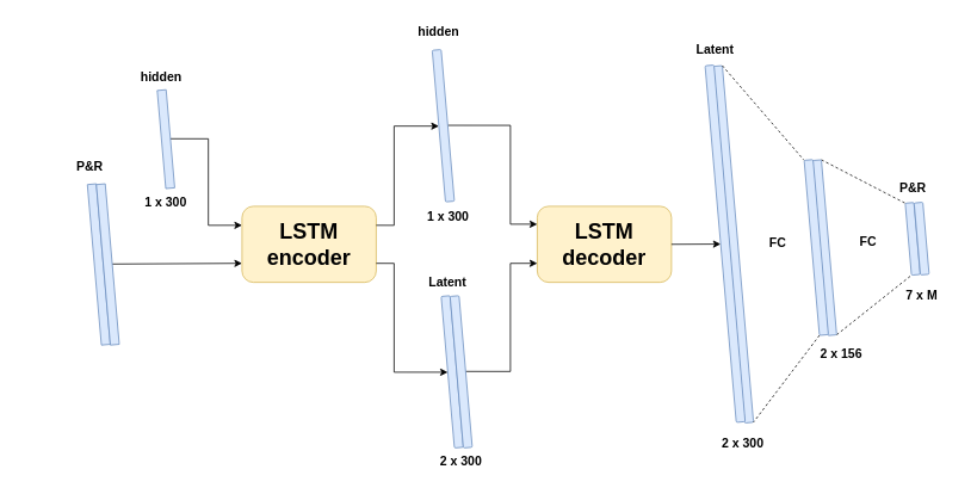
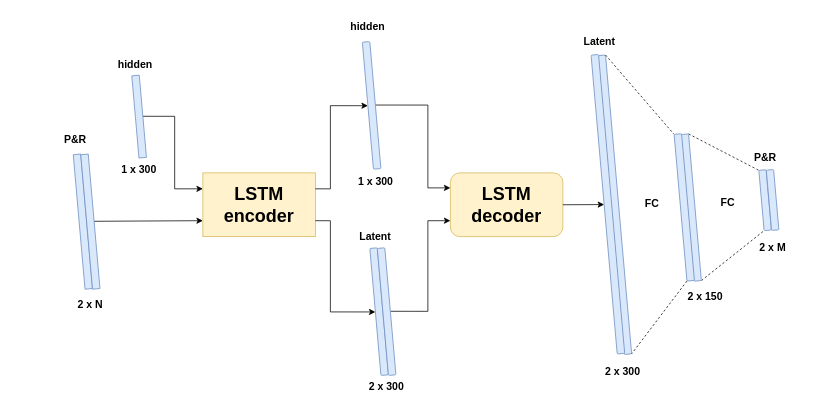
  <mxCell id="0" />
  <mxCell id="1" parent="0" />
  <mxCell id="2" value="&lt;span style=&quot;color: rgba(0, 0, 0, 0); font-family: monospace; font-size: 0px; text-align: start; background-color: rgb(248, 249, 250);&quot;&gt;%3CmxGraphModel%3E%3Croot%3E%3CmxCell%20id%3D%220%22%2F%3E%3CmxCell%20id%3D%221%22%20parent%3D%220%22%2F%3E%3CmxCell%20id%3D%222%22%20value%3D%22%22%20style%3D%22rounded%3D0%3BwhiteSpace%3Dwrap%3Bhtml%3D1%3Brotation%3D85%3BfillColor%3D%23dae8fc%3BstrokeColor%3D%236c8ebf%3B%22%20vertex%3D%221%22%20parent%3D%221%22%3E%3CmxGeometry%20x%3D%22-20%22%20y%3D%22270%22%20width%3D%22240%22%20height%3D%2210%22%20as%3D%22geometry%22%2F%3E%3C%2FmxCell%3E%3C%2Froot%3E%3C%2FmxGraphModel%3E&lt;/span&gt;" style="rounded=0;whiteSpace=wrap;html=1;rotation=85;fillColor=#dae8fc;strokeColor=#6c8ebf;" parent="1" vertex="1"><mxGeometry x="20" y="290" width="180" height="10" as="geometry" /></mxCell>
  <mxCell id="3" style="edgeStyle=none;rounded=0;orthogonalLoop=1;jettySize=auto;html=1;exitX=0.5;exitY=0;exitDx=0;exitDy=0;entryX=0;entryY=0.75;entryDx=0;entryDy=0;fontSize=24;" parent="1" source="4" target="7" edge="1"><mxGeometry relative="1" as="geometry" /></mxCell>
  <mxCell id="4" value="&lt;span style=&quot;color: rgba(0, 0, 0, 0); font-family: monospace; font-size: 0px; text-align: start; background-color: rgb(248, 249, 250);&quot;&gt;%3CmxGraphModel%3E%3Croot%3E%3CmxCell%20id%3D%220%22%2F%3E%3CmxCell%20id%3D%221%22%20parent%3D%220%22%2F%3E%3CmxCell%20id%3D%222%22%20value%3D%22%22%20style%3D%22rounded%3D0%3BwhiteSpace%3Dwrap%3Bhtml%3D1%3Brotation%3D85%3BfillColor%3D%23dae8fc%3BstrokeColor%3D%236c8ebf%3B%22%20vertex%3D%221%22%20parent%3D%221%22%3E%3CmxGeometry%20x%3D%22-20%22%20y%3D%22270%22%20width%3D%22240%22%20height%3D%2210%22%20as%3D%22geometry%22%2F%3E%3C%2FmxCell%3E%3C%2Froot%3E%3C%2FmxGraphModel%3E&lt;/span&gt;" style="rounded=0;whiteSpace=wrap;html=1;rotation=85;fillColor=#dae8fc;strokeColor=#6c8ebf;" parent="1" vertex="1"><mxGeometry x="30" y="290" width="180" height="10" as="geometry" /></mxCell>
+ <mxCell id="5" value="2 x N" style="text;html=1;strokeColor=none;fillColor=none;align=center;verticalAlign=middle;whiteSpace=wrap;rounded=0;fontSize=14;fontStyle=1" parent="1" vertex="1"><mxGeometry x="90" y="390" width="60" height="30" as="geometry" /></mxCell>
  <mxCell id="6" value="P&amp;amp;R" style="text;html=1;strokeColor=none;fillColor=none;align=center;verticalAlign=middle;whiteSpace=wrap;rounded=0;fontSize=14;fontStyle=1" parent="1" vertex="1"><mxGeometry x="70" y="170" width="60" height="30" as="geometry" /></mxCell>
- <mxCell id="7" value="LSTM encoder" style="rounded=1;whiteSpace=wrap;html=1;fontSize=24;fillColor=#fff2cc;strokeColor=#d6b656;fontStyle=1" parent="1" vertex="1"><mxGeometry x="270" y="230" width="150" height="85" as="geometry" /></mxCell>
+ <mxCell id="7" value="LSTM encoder" style="whiteSpace=wrap;html=1;fontSize=24;fillColor=#fff2cc;strokeColor=#d6b656;fontStyle=1;rounded=0;" parent="1" vertex="1"><mxGeometry x="270" y="230" width="150" height="85" as="geometry" /></mxCell>
  <mxCell id="8" style="edgeStyle=orthogonalEdgeStyle;rounded=0;orthogonalLoop=1;jettySize=auto;html=1;exitX=0.5;exitY=0;exitDx=0;exitDy=0;entryX=0;entryY=0.25;entryDx=0;entryDy=0;fontSize=24;" parent="1" source="9" target="7" edge="1"><mxGeometry relative="1" as="geometry" /></mxCell>
  <mxCell id="9" value="&lt;span style=&quot;color: rgba(0, 0, 0, 0); font-family: monospace; font-size: 0px; text-align: start; background-color: rgb(248, 249, 250);&quot;&gt;%3CmxGraphModel%3E%3Croot%3E%3CmxCell%20id%3D%220%22%2F%3E%3CmxCell%20id%3D%221%22%20parent%3D%220%22%2F%3E%3CmxCell%20id%3D%222%22%20value%3D%22%22%20style%3D%22rounded%3D0%3BwhiteSpace%3Dwrap%3Bhtml%3D1%3Brotation%3D85%3BfillColor%3D%23dae8fc%3BstrokeColor%3D%236c8ebf%3B%22%20vertex%3D%221%22%20parent%3D%221%22%3E%3CmxGeometry%20x%3D%22-20%22%20y%3D%22270%22%20width%3D%22240%22%20height%3D%2210%22%20as%3D%22geometry%22%2F%3E%3C%2FmxCell%3E%3C%2Froot%3E%3C%2FmxGraphModel%3E&lt;/span&gt;" style="rounded=0;whiteSpace=wrap;html=1;rotation=85;fillColor=#dae8fc;strokeColor=#6c8ebf;" parent="1" vertex="1"><mxGeometry x="130" y="150" width="110" height="10" as="geometry" /></mxCell>
  <mxCell id="10" value="hidden" style="text;html=1;strokeColor=none;fillColor=none;align=center;verticalAlign=middle;whiteSpace=wrap;rounded=0;fontSize=14;fontStyle=1" parent="1" vertex="1"><mxGeometry x="150" y="70" width="60" height="30" as="geometry" /></mxCell>
  <mxCell id="11" value="1 x 300" style="text;html=1;strokeColor=none;fillColor=none;align=center;verticalAlign=middle;whiteSpace=wrap;rounded=0;fontSize=14;fontStyle=1" parent="1" vertex="1"><mxGeometry x="155" y="210" width="60" height="30" as="geometry" /></mxCell>
  <mxCell id="12" value="LSTM decoder" style="rounded=1;whiteSpace=wrap;html=1;fontSize=24;fillColor=#fff2cc;strokeColor=#d6b656;fontStyle=1" parent="1" vertex="1"><mxGeometry x="600" y="230" width="150" height="85" as="geometry" /></mxCell>
  <mxCell id="13" style="edgeStyle=orthogonalEdgeStyle;shape=connector;rounded=0;orthogonalLoop=1;jettySize=auto;html=1;exitX=1;exitY=0.25;exitDx=0;exitDy=0;labelBackgroundColor=default;fontFamily=Helvetica;fontSize=14;fontColor=default;endArrow=classic;endFill=1;strokeColor=default;entryX=0.5;entryY=1;entryDx=0;entryDy=0;fontStyle=1;" parent="1" source="7" target="16" edge="1"><mxGeometry relative="1" as="geometry"><mxPoint x="480" y="140" as="targetPoint" /><Array as="points"><mxPoint x="440" y="251" /><mxPoint x="440" y="140" /></Array><mxPoint x="420" y="248.163" as="sourcePoint" /></mxGeometry></mxCell>
  <mxCell id="14" style="edgeStyle=orthogonalEdgeStyle;shape=connector;rounded=0;orthogonalLoop=1;jettySize=auto;html=1;entryX=0.5;entryY=1;entryDx=0;entryDy=0;labelBackgroundColor=default;fontFamily=Helvetica;fontSize=14;fontColor=default;endArrow=classic;endFill=1;strokeColor=default;fontStyle=1;exitX=1;exitY=0.75;exitDx=0;exitDy=0;" parent="1" source="7" target="18" edge="1"><mxGeometry relative="1" as="geometry"><Array as="points"><mxPoint x="440" y="294" /><mxPoint x="440" y="415" /></Array><mxPoint x="440" y="300" as="sourcePoint" /></mxGeometry></mxCell>
  <mxCell id="15" style="edgeStyle=orthogonalEdgeStyle;shape=connector;rounded=0;orthogonalLoop=1;jettySize=auto;html=1;exitX=0.5;exitY=0;exitDx=0;exitDy=0;labelBackgroundColor=default;fontFamily=Helvetica;fontSize=14;fontColor=default;endArrow=classic;endFill=1;strokeColor=default;fontStyle=1;" parent="1" source="16" edge="1"><mxGeometry relative="1" as="geometry"><Array as="points"><mxPoint x="570" y="140" /><mxPoint x="570" y="250" /><mxPoint x="600" y="250" /></Array><mxPoint x="600" y="250" as="targetPoint" /></mxGeometry></mxCell>
  <mxCell id="16" value="" style="rounded=1;whiteSpace=wrap;html=1;glass=0;fontFamily=Helvetica;fontSize=14;fontColor=default;strokeColor=#6c8ebf;fillColor=#dae8fc;rotation=85;fontStyle=1" parent="1" vertex="1"><mxGeometry x="410" y="135" width="170" height="10" as="geometry" /></mxCell>
  <mxCell id="17" style="edgeStyle=orthogonalEdgeStyle;shape=connector;rounded=0;orthogonalLoop=1;jettySize=auto;html=1;entryX=0;entryY=0.75;entryDx=0;entryDy=0;labelBackgroundColor=default;fontFamily=Helvetica;fontSize=14;fontColor=default;endArrow=classic;endFill=1;strokeColor=default;fontStyle=1;exitX=0.5;exitY=0;exitDx=0;exitDy=0;" parent="1" source="39" target="12" edge="1"><mxGeometry relative="1" as="geometry"><Array as="points"><mxPoint x="570" y="415" /><mxPoint x="570" y="294" /><mxPoint x="600" y="294" /></Array><mxPoint x="600" y="296.718" as="targetPoint" /><mxPoint x="520" y="415" as="sourcePoint" /></mxGeometry></mxCell>
  <mxCell id="18" value="" style="rounded=1;whiteSpace=wrap;html=1;glass=0;fontFamily=Helvetica;fontSize=14;fontColor=default;strokeColor=#6c8ebf;fillColor=#dae8fc;rotation=85;fontStyle=1" parent="1" vertex="1"><mxGeometry x="420" y="410" width="170" height="10" as="geometry" /></mxCell>
  <mxCell id="19" value="&lt;font style=&quot;font-size: 14px;&quot;&gt;1 x 300&amp;nbsp;&lt;/font&gt;" style="text;html=1;strokeColor=none;fillColor=none;align=center;verticalAlign=middle;whiteSpace=wrap;rounded=0;fontStyle=1;fontSize=14;" parent="1" vertex="1"><mxGeometry x="470" y="226.26" width="65" height="30" as="geometry" /></mxCell>
  <mxCell id="20" value="&lt;font style=&quot;font-size: 14px;&quot;&gt;2 x 300&lt;/font&gt;" style="text;html=1;strokeColor=none;fillColor=none;align=center;verticalAlign=middle;whiteSpace=wrap;rounded=0;fontStyle=1;fontSize=14;" parent="1" vertex="1"><mxGeometry x="480" y="500" width="70" height="30" as="geometry" /></mxCell>
  <mxCell id="21" value="&lt;span style=&quot;font-size: 14px;&quot;&gt;&lt;font style=&quot;font-size: 14px;&quot;&gt;Latent&lt;/font&gt;&lt;/span&gt;" style="text;html=1;strokeColor=none;fillColor=none;align=center;verticalAlign=middle;whiteSpace=wrap;rounded=0;fontStyle=1;fontSize=14;" parent="1" vertex="1"><mxGeometry x="470" y="300" width="60" height="30" as="geometry" /></mxCell>
  <mxCell id="22" value="&lt;span style=&quot;font-size: 14px;&quot;&gt;&lt;font style=&quot;font-size: 14px;&quot;&gt;hidden&lt;/font&gt;&lt;/span&gt;" style="text;html=1;strokeColor=none;fillColor=none;align=center;verticalAlign=middle;whiteSpace=wrap;rounded=0;fontStyle=1;fontSize=14;" parent="1" vertex="1"><mxGeometry x="460" width="60" height="30" as="geometry" y="20" /></mxCell>
  <mxCell id="23" value="&lt;span style=&quot;font-size: 14px;&quot;&gt;&lt;font style=&quot;font-size: 14px;&quot;&gt;Latent&lt;br&gt;&lt;/font&gt;&lt;/span&gt;" style="text;html=1;strokeColor=none;fillColor=none;align=center;verticalAlign=middle;whiteSpace=wrap;rounded=0;fontStyle=1;fontSize=14;" parent="1" vertex="1"><mxGeometry x="769.29" y="40" width="60" height="30" as="geometry" /></mxCell>
  <mxCell id="24" value="&lt;font style=&quot;font-size: 14px;&quot;&gt;2 x 300&lt;/font&gt;" style="text;html=1;strokeColor=none;fillColor=none;align=center;verticalAlign=middle;whiteSpace=wrap;rounded=0;fontStyle=1;fontSize=14;" parent="1" vertex="1"><mxGeometry x="800" y="480" width="60" height="30" as="geometry" /></mxCell>
- <mxCell id="25" value="&lt;font style=&quot;font-size: 14px;&quot;&gt;2 x 156&lt;/font&gt;" style="text;html=1;strokeColor=none;fillColor=none;align=center;verticalAlign=middle;whiteSpace=wrap;rounded=0;fontStyle=1;fontSize=14;" parent="1" vertex="1"><mxGeometry x="910" y="380" width="60" height="30" as="geometry" /></mxCell>
+ <mxCell id="25" value="&lt;font style=&quot;font-size: 14px;&quot;&gt;2 x 150&lt;/font&gt;" style="text;html=1;strokeColor=none;fillColor=none;align=center;verticalAlign=middle;whiteSpace=wrap;rounded=0;fontStyle=1;fontSize=14;" parent="1" vertex="1"><mxGeometry x="910" y="380" width="60" height="30" as="geometry" /></mxCell>
  <mxCell id="26" value="FC" style="text;html=1;strokeColor=none;fillColor=none;align=center;verticalAlign=middle;whiteSpace=wrap;rounded=0;fontStyle=1;fontSize=14;" parent="1" vertex="1"><mxGeometry x="839.29" y="256.26" width="60" height="30" as="geometry" /></mxCell>
  <mxCell id="27" value="" style="rounded=1;whiteSpace=wrap;html=1;glass=0;fontFamily=Helvetica;fontSize=14;fontColor=default;strokeColor=#6c8ebf;fillColor=#dae8fc;rotation=85;fontStyle=1" parent="1" vertex="1"><mxGeometry x="619.29" y="267.5" width="400" height="10" as="geometry" /></mxCell>
  <mxCell id="28" value="" style="endArrow=none;dashed=1;html=1;rounded=0;fontFamily=Helvetica;fontSize=14;fontColor=default;entryX=0;entryY=1;entryDx=0;entryDy=0;exitX=0;exitY=0;exitDx=0;exitDy=0;fontStyle=1" parent="1" source="27" target="41" edge="1"><mxGeometry width="50" height="50" relative="1" as="geometry"><mxPoint x="694.29" y="285" as="sourcePoint" /><mxPoint x="901.877" y="111.199" as="targetPoint" /></mxGeometry></mxCell>
  <mxCell id="29" value="" style="endArrow=none;dashed=1;html=1;rounded=0;fontFamily=Helvetica;fontSize=14;fontColor=default;exitX=1;exitY=1;exitDx=0;exitDy=0;entryX=1;entryY=0;entryDx=0;entryDy=0;fontStyle=1" parent="1" source="41" target="27" edge="1"><mxGeometry width="50" height="50" relative="1" as="geometry"><mxPoint x="926.281" y="390.133" as="sourcePoint" /><mxPoint x="844.29" y="465" as="targetPoint" /></mxGeometry></mxCell>
  <mxCell id="30" style="edgeStyle=none;shape=connector;rounded=0;orthogonalLoop=1;jettySize=auto;html=1;exitX=0;exitY=0;exitDx=0;exitDy=0;entryX=0;entryY=1;entryDx=0;entryDy=0;dashed=1;labelBackgroundColor=default;fontFamily=Helvetica;fontSize=14;fontColor=default;endArrow=none;endFill=0;strokeColor=default;fontStyle=1" parent="1" source="32" target="33" edge="1"><mxGeometry relative="1" as="geometry" /></mxCell>
  <mxCell id="31" style="edgeStyle=none;shape=connector;rounded=0;orthogonalLoop=1;jettySize=auto;html=1;exitX=1;exitY=0;exitDx=0;exitDy=0;dashed=1;labelBackgroundColor=default;fontFamily=Helvetica;fontSize=14;fontColor=default;endArrow=none;endFill=0;strokeColor=default;entryX=1;entryY=1;entryDx=0;entryDy=0;fontStyle=1" parent="1" source="32" target="33" edge="1"><mxGeometry relative="1" as="geometry"><mxPoint x="1084.29" y="255" as="targetPoint" /></mxGeometry></mxCell>
  <mxCell id="32" value="" style="rounded=1;whiteSpace=wrap;html=1;glass=0;fontFamily=Helvetica;fontSize=14;fontColor=default;strokeColor=#6c8ebf;fillColor=#dae8fc;rotation=85;fontStyle=1" parent="1" vertex="1"><mxGeometry x="822.98" y="271.26" width="196.31" height="10" as="geometry" /></mxCell>
  <mxCell id="33" value="" style="rounded=1;whiteSpace=wrap;html=1;glass=0;fontFamily=Helvetica;fontSize=14;fontColor=default;strokeColor=#6c8ebf;fillColor=#dae8fc;rotation=85;fontStyle=1" parent="1" vertex="1"><mxGeometry x="979.29" y="261.49" width="80.73" height="9.77" as="geometry" /></mxCell>
  <mxCell id="34" value="" style="rounded=1;whiteSpace=wrap;html=1;glass=0;fontFamily=Helvetica;fontSize=14;fontColor=default;strokeColor=#6c8ebf;fillColor=#dae8fc;rotation=85;fontStyle=1" parent="1" vertex="1"><mxGeometry x="989.27" y="261.26" width="80.73" height="9.77" as="geometry" /></mxCell>
  <mxCell id="35" value="&lt;span style=&quot;font-size: 14px;&quot;&gt;&lt;font style=&quot;font-size: 14px;&quot;&gt;P&amp;amp;R&lt;/font&gt;&lt;/span&gt;" style="text;html=1;strokeColor=none;fillColor=none;align=center;verticalAlign=middle;whiteSpace=wrap;rounded=0;fontStyle=1;fontSize=14;" parent="1" vertex="1"><mxGeometry x="989.66" y="195" width="60" height="30" as="geometry" /></mxCell>
- <mxCell id="36" value="&lt;span style=&quot;font-size: 14px;&quot;&gt;&lt;font style=&quot;font-size: 14px;&quot;&gt;7 x M&lt;/font&gt;&lt;/span&gt;" style="text;html=1;strokeColor=none;fillColor=none;align=center;verticalAlign=middle;whiteSpace=wrap;rounded=0;fontStyle=1;fontSize=14;" parent="1" vertex="1"><mxGeometry x="1000.02" y="315" width="60" height="30" as="geometry" /></mxCell>
+ <mxCell id="36" value="&lt;span style=&quot;font-size: 14px;&quot;&gt;&lt;font style=&quot;font-size: 14px;&quot;&gt;2 x M&lt;/font&gt;&lt;/span&gt;" style="text;html=1;strokeColor=none;fillColor=none;align=center;verticalAlign=middle;whiteSpace=wrap;rounded=0;fontStyle=1;fontSize=14;" parent="1" vertex="1"><mxGeometry x="1000.02" y="315" width="60" height="30" as="geometry" /></mxCell>
  <mxCell id="37" style="edgeStyle=none;shape=connector;rounded=0;orthogonalLoop=1;jettySize=auto;html=1;exitX=1;exitY=0.5;exitDx=0;exitDy=0;labelBackgroundColor=default;fontFamily=Helvetica;fontSize=14;fontColor=default;endArrow=classic;endFill=1;strokeColor=default;entryX=0.5;entryY=1;entryDx=0;entryDy=0;fontStyle=1" parent="1" source="12" target="40" edge="1"><mxGeometry relative="1" as="geometry"><mxPoint x="759.29" y="274" as="targetPoint" /><mxPoint x="759.29" y="271.265" as="sourcePoint" /></mxGeometry></mxCell>
  <mxCell id="38" value="&lt;span style=&quot;font-size: 14px;&quot;&gt;&lt;font style=&quot;font-size: 14px;&quot;&gt;FC&lt;/font&gt;&lt;/span&gt;" style="text;html=1;strokeColor=none;fillColor=none;align=center;verticalAlign=middle;whiteSpace=wrap;rounded=0;fontStyle=1;fontSize=14;" parent="1" vertex="1"><mxGeometry x="940.02" y="255" width="60" height="30" as="geometry" /></mxCell>
  <mxCell id="39" value="" style="rounded=1;whiteSpace=wrap;html=1;glass=0;fontFamily=Helvetica;fontSize=14;fontColor=default;strokeColor=#6c8ebf;fillColor=#dae8fc;rotation=85;fontStyle=1" parent="1" vertex="1"><mxGeometry x="430" y="410" width="170" height="10" as="geometry" /></mxCell>
  <mxCell id="40" value="" style="rounded=1;whiteSpace=wrap;html=1;glass=0;fontFamily=Helvetica;fontSize=14;fontColor=default;strokeColor=#6c8ebf;fillColor=#dae8fc;rotation=85;fontStyle=1" parent="1" vertex="1"><mxGeometry x="610" y="266.81" width="400" height="10" as="geometry" /></mxCell>
  <mxCell id="41" value="" style="rounded=1;whiteSpace=wrap;html=1;glass=0;fontFamily=Helvetica;fontSize=14;fontColor=default;strokeColor=#6c8ebf;fillColor=#dae8fc;rotation=85;fontStyle=1" parent="1" vertex="1"><mxGeometry x="813.69" y="271.03" width="196.31" height="10" as="geometry" /></mxCell>
